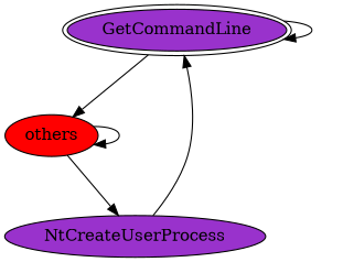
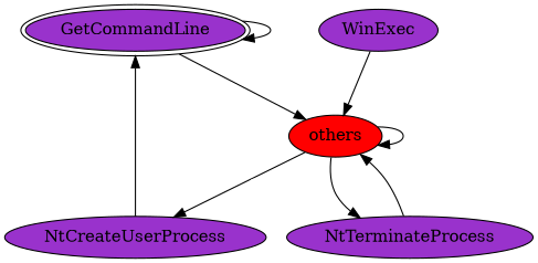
  digraph {
    node [fillcolor=darkorchid style=filled]
    edge [fontcolor=white]
    n1 [label=GetCommandLine peripheries=2]
    n2 [fillcolor=red label=others]
    n3 [label=NtCreateUserProcess]
+   n4 [label=NtTerminateProcess]
+   n5 [label=WinExec]
    n1 -> n1 [label=0.5]
    n1 -> n2 [label=0.5]
    n2 -> n2 [label=0.9655]
    n2 -> n3 [label=0.0115]
+   n2 -> n4 [label=0.023]
    n3 -> n1 [label=1.0]
+   n4 -> n2 [label=1.0]
+   n5 -> n2 [label=1.0]
  }
